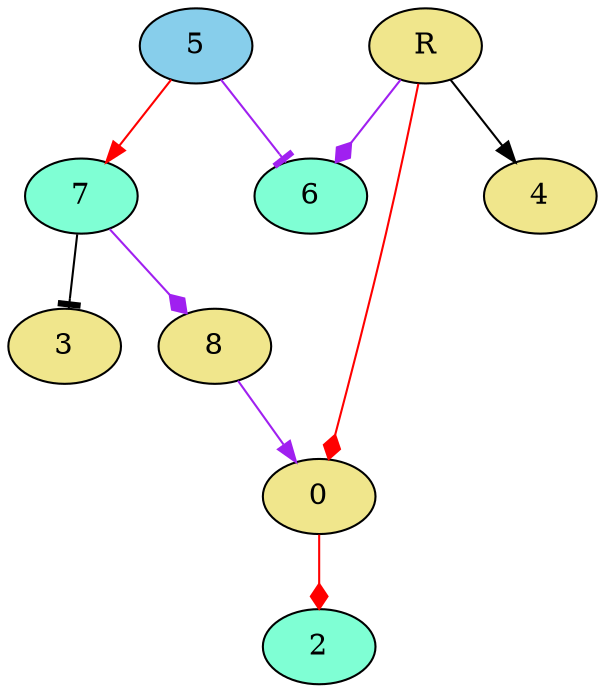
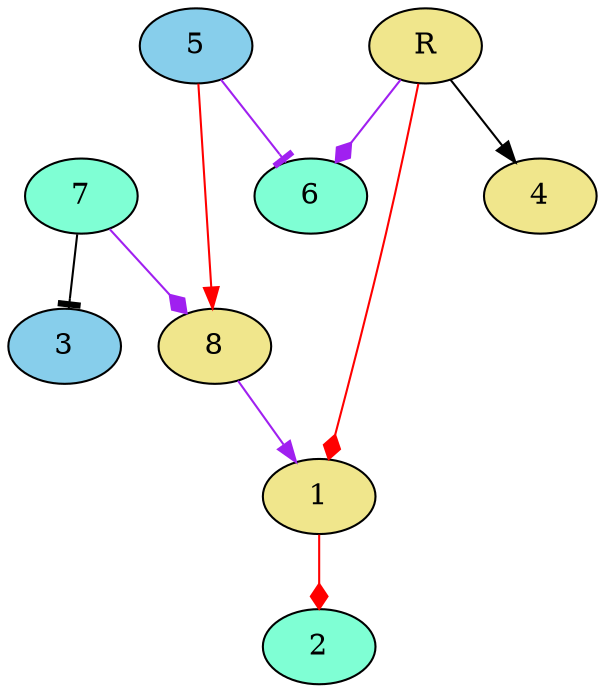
  digraph {
    node [fillcolor=khaki style=filled]
    edge [arrowhead=diamond color=purple]
-   1 [label=0]
+   1
    2 [fillcolor=aquamarine]
    5 [fillcolor=skyblue]
    6 [fillcolor=aquamarine]
    7 [fillcolor=aquamarine]
-   3
+   3 [fillcolor=skyblue]
    8
    R
    4
    1 -> 2 [color=red]
    5 -> 6 [arrowhead=tee]
-   5 -> 7 [arrowhead=normal color=red]
+   5 -> 8 [arrowhead=normal color=red]
    7 -> 3 [arrowhead=tee color=black]
    7 -> 8
    8 -> 1 [arrowhead=normal]
    R -> 1 [color=red]
    R -> 6
    R -> 4 [arrowhead=normal color=black]
  }
